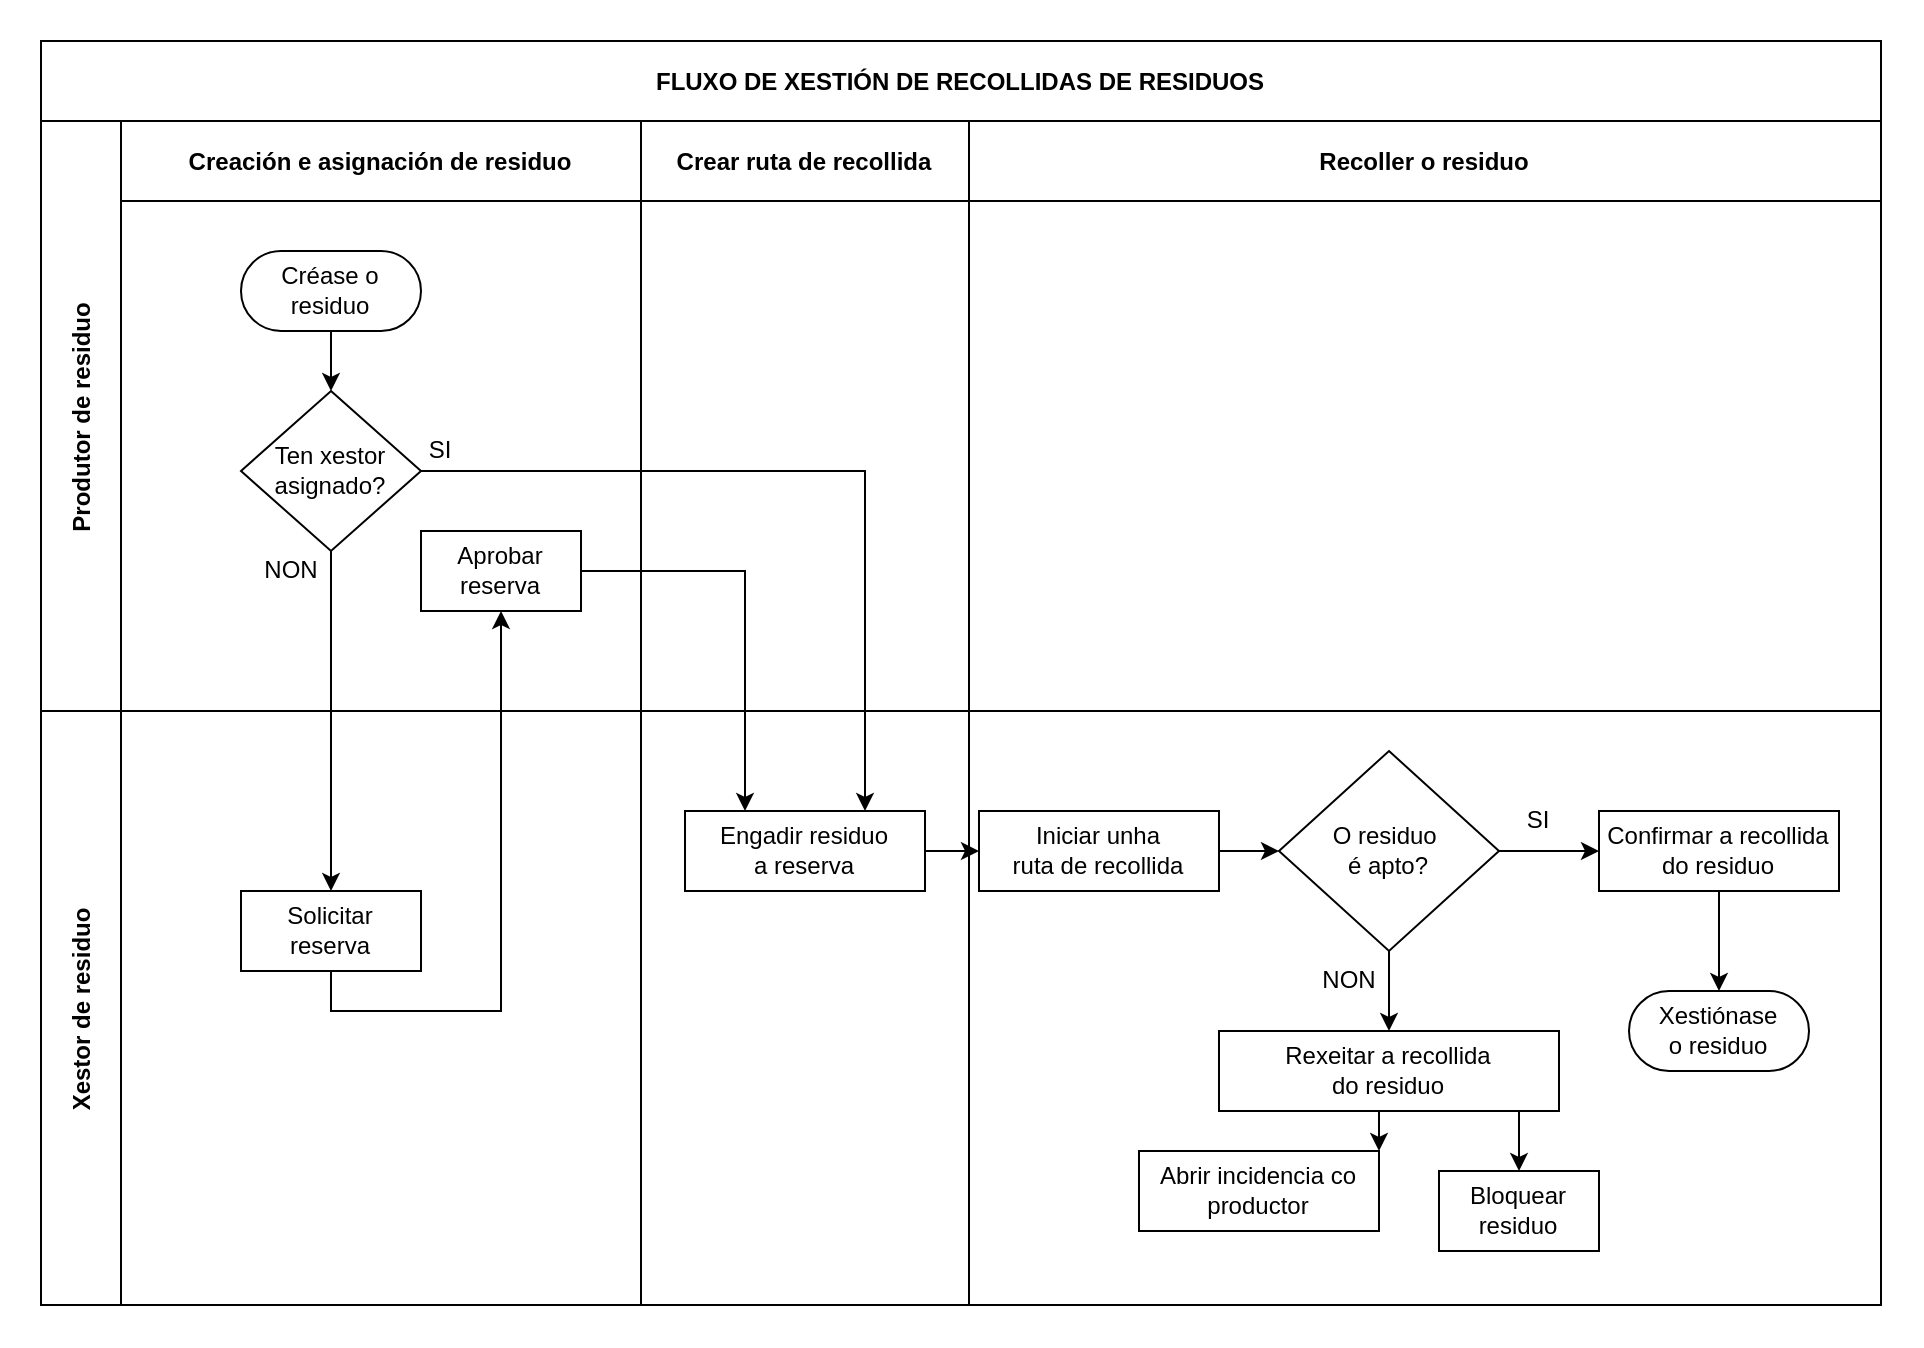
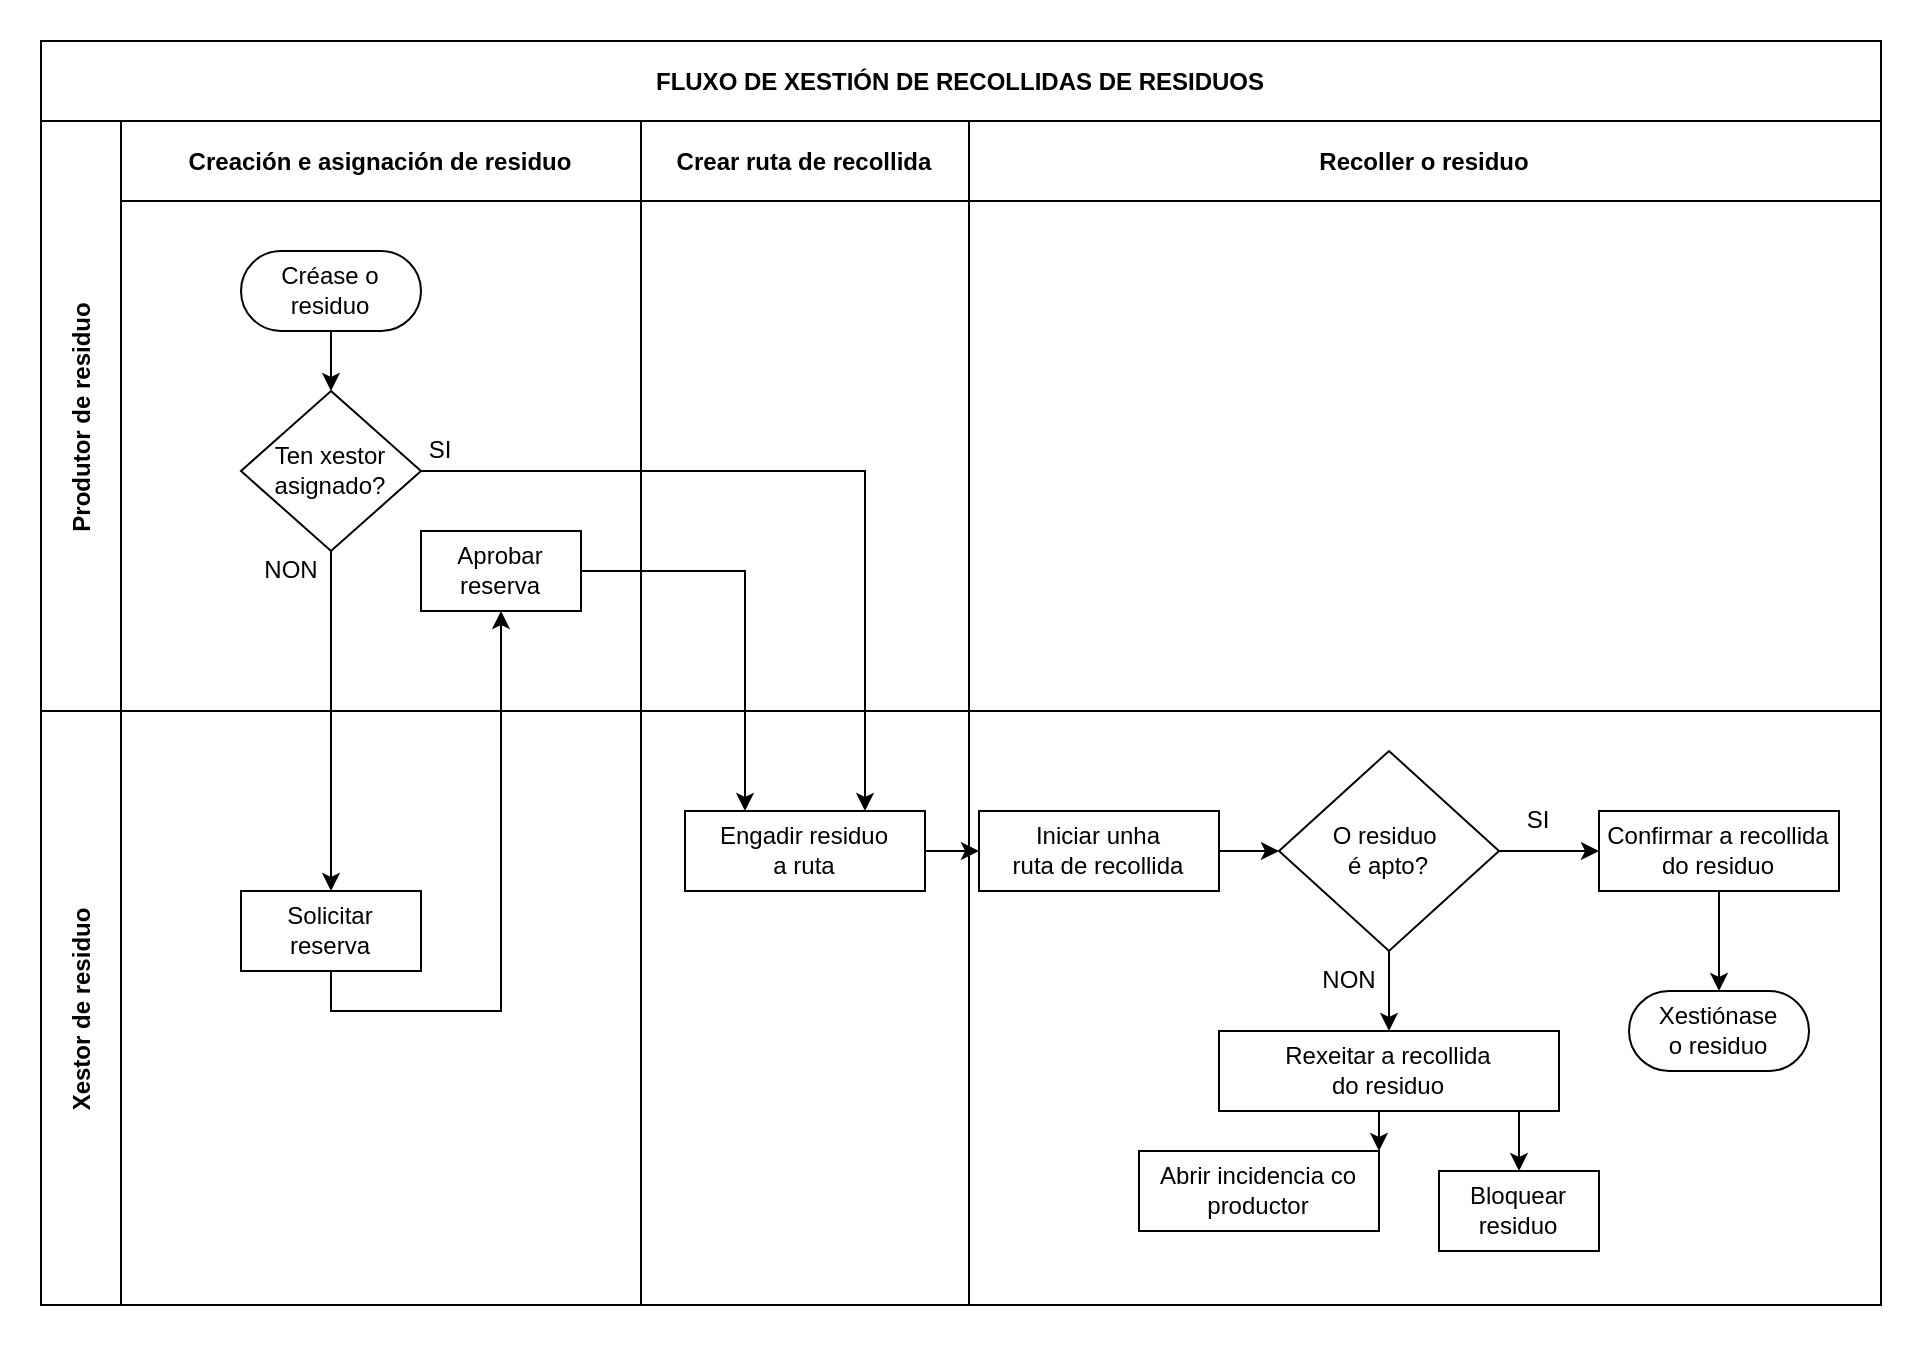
  <mxCell id="0" />
  <mxCell id="1" parent="0" />
  <mxCell id="2" value="FLUXO DE XESTIÓN DE RECOLLIDAS DE RESIDUOS " style="shape=table;childLayout=tableLayout;startSize=40;collapsible=0;recursiveResize=0;expand=0;fillColor=none;fontStyle=1" parent="1" vertex="1"><mxGeometry x="20" y="20" width="920" height="632" as="geometry" /></mxCell>
  <mxCell id="3" value="Produtor de residuo" style="shape=tableRow;horizontal=0;swimlaneHead=0;swimlaneBody=0;top=0;left=0;bottom=0;right=0;fillColor=none;points=[[0,0.5],[1,0.5]];portConstraint=eastwest;startSize=40;collapsible=0;recursiveResize=0;expand=0;fontStyle=1;" parent="2" vertex="1"><mxGeometry y="40" width="920" height="295" as="geometry" /></mxCell>
  <mxCell id="4" value="Creación e asignación de residuo" style="swimlane;swimlaneHead=0;swimlaneBody=0;connectable=0;fillColor=none;startSize=40;collapsible=0;recursiveResize=0;expand=0;fontStyle=1;" parent="3" vertex="1"><mxGeometry x="40" width="260" height="295" as="geometry"><mxRectangle width="260" height="295" as="alternateBounds" /></mxGeometry></mxCell>
  <mxCell id="5" value="&lt;div&gt;Aprobar&lt;/div&gt;&lt;div&gt;reserva&lt;br&gt;&lt;/div&gt;" style="rounded=0;whiteSpace=wrap;html=1;" parent="4" vertex="1"><mxGeometry x="150" y="205" width="80" height="40" as="geometry" /></mxCell>
  <mxCell id="6" value="Créase o residuo" style="rounded=1;whiteSpace=wrap;html=1;arcSize=50;" parent="4" vertex="1"><mxGeometry x="60" y="65" width="90" height="40" as="geometry" /></mxCell>
  <mxCell id="7" style="edgeStyle=orthogonalEdgeStyle;rounded=0;orthogonalLoop=1;jettySize=auto;html=1;" parent="4" source="6" edge="1"><mxGeometry relative="1" as="geometry"><mxPoint x="105.0" y="135" as="targetPoint" /></mxGeometry></mxCell>
  <mxCell id="8" value="Ten xestor asignado?" style="rhombus;whiteSpace=wrap;html=1;" vertex="1" parent="4"><mxGeometry x="60" y="135" width="90" height="80" as="geometry" /></mxCell>
  <mxCell id="9" value="SI" style="text;html=1;align=center;verticalAlign=middle;whiteSpace=wrap;rounded=0;" vertex="1" parent="4"><mxGeometry x="130" y="150" width="60" height="30" as="geometry" /></mxCell>
  <mxCell id="10" value="NON" style="text;html=1;align=center;verticalAlign=middle;resizable=0;points=[];autosize=1;strokeColor=none;fillColor=none;" vertex="1" parent="4"><mxGeometry x="60" y="210" width="50" height="30" as="geometry" /></mxCell>
  <mxCell id="11" value="Crear ruta de recollida" style="swimlane;swimlaneHead=0;swimlaneBody=0;connectable=0;fillColor=none;startSize=40;collapsible=0;recursiveResize=0;expand=0;fontStyle=1;" parent="3" vertex="1"><mxGeometry x="300" width="164" height="295" as="geometry"><mxRectangle width="164" height="295" as="alternateBounds" /></mxGeometry></mxCell>
  <mxCell id="12" value="Recoller o residuo" style="swimlane;swimlaneHead=0;swimlaneBody=0;connectable=0;fillColor=none;startSize=40;collapsible=0;recursiveResize=0;expand=0;fontStyle=1;" parent="3" vertex="1"><mxGeometry x="464" width="456" height="295" as="geometry"><mxRectangle width="456" height="295" as="alternateBounds" /></mxGeometry></mxCell>
  <mxCell id="13" value="Xestor de residuo" style="shape=tableRow;horizontal=0;swimlaneHead=0;swimlaneBody=0;top=0;left=0;bottom=0;right=0;fillColor=none;points=[[0,0.5],[1,0.5]];portConstraint=eastwest;startSize=40;collapsible=0;recursiveResize=0;expand=0;fontStyle=1;" parent="2" vertex="1"><mxGeometry y="335" width="920" height="297" as="geometry" /></mxCell>
  <mxCell id="14" value="" style="swimlane;swimlaneHead=0;swimlaneBody=0;connectable=0;fillColor=none;startSize=0;collapsible=0;recursiveResize=0;expand=0;fontStyle=1;" parent="13" vertex="1"><mxGeometry x="40" width="260" height="297" as="geometry"><mxRectangle width="260" height="297" as="alternateBounds" /></mxGeometry></mxCell>
  <mxCell id="15" value="&lt;div&gt;Solicitar&lt;/div&gt;&lt;div&gt;reserva&lt;br&gt;&lt;/div&gt;" style="rounded=0;whiteSpace=wrap;html=1;" parent="14" vertex="1"><mxGeometry x="60" y="90" width="90" height="40" as="geometry" /></mxCell>
  <mxCell id="16" value="" style="swimlane;swimlaneHead=0;swimlaneBody=0;connectable=0;fillColor=none;startSize=0;collapsible=0;recursiveResize=0;expand=0;fontStyle=1;" parent="13" vertex="1"><mxGeometry x="300" width="164" height="297" as="geometry"><mxRectangle width="164" height="297" as="alternateBounds" /></mxGeometry></mxCell>
  <mxCell id="17" style="edgeStyle=orthogonalEdgeStyle;rounded=0;orthogonalLoop=1;jettySize=auto;html=1;" edge="1" parent="16" source="18" target="20"><mxGeometry relative="1" as="geometry"><mxPoint x="139.0" y="70" as="targetPoint" /></mxGeometry></mxCell>
- <mxCell id="18" value="&lt;div&gt;Engadir residuo&lt;/div&gt;&lt;div&gt;a reserva&lt;br&gt;&lt;/div&gt;" style="rounded=0;whiteSpace=wrap;html=1;" vertex="1" parent="16"><mxGeometry x="22" y="50" width="120" height="40" as="geometry" /></mxCell>
+ <mxCell id="18" value="&lt;div&gt;Engadir residuo&lt;/div&gt;&lt;div&gt;a ruta&lt;br&gt;&lt;/div&gt;" style="rounded=0;whiteSpace=wrap;html=1;" vertex="1" parent="16"><mxGeometry x="22" y="50" width="120" height="40" as="geometry" /></mxCell>
  <mxCell id="19" style="edgeStyle=orthogonalEdgeStyle;rounded=0;orthogonalLoop=1;jettySize=auto;html=1;entryX=0;entryY=0.5;entryDx=0;entryDy=0;" edge="1" parent="16" source="20" target="29"><mxGeometry relative="1" as="geometry" /></mxCell>
  <mxCell id="20" value="&lt;div&gt;Iniciar unha&lt;/div&gt;&lt;div&gt;ruta de recollida&lt;br&gt;&lt;/div&gt;" style="rounded=0;whiteSpace=wrap;html=1;" vertex="1" parent="16"><mxGeometry x="169" y="50" width="120" height="40" as="geometry" /></mxCell>
  <mxCell id="21" style="edgeStyle=orthogonalEdgeStyle;rounded=0;orthogonalLoop=1;jettySize=auto;html=1;" edge="1" parent="16" source="29"><mxGeometry relative="1" as="geometry"><mxPoint x="479.0" y="70" as="targetPoint" /></mxGeometry></mxCell>
  <mxCell id="22" style="edgeStyle=orthogonalEdgeStyle;rounded=0;orthogonalLoop=1;jettySize=auto;html=1;" edge="1" parent="16" source="29" target="25"><mxGeometry relative="1" as="geometry" /></mxCell>
  <mxCell id="23" style="edgeStyle=orthogonalEdgeStyle;rounded=0;orthogonalLoop=1;jettySize=auto;html=1;" edge="1" parent="16" source="24" target="26"><mxGeometry relative="1" as="geometry" /></mxCell>
  <mxCell id="24" value="&lt;div&gt;Confirmar a recollida&lt;/div&gt;&lt;div&gt;do residuo&lt;br&gt;&lt;/div&gt;" style="rounded=0;whiteSpace=wrap;html=1;" vertex="1" parent="16"><mxGeometry x="479" y="50" width="120" height="40" as="geometry" /></mxCell>
  <mxCell id="25" value="&lt;div&gt;Rexeitar a recollida&lt;/div&gt;&lt;div&gt;do residuo&lt;br&gt;&lt;/div&gt;" style="rounded=0;whiteSpace=wrap;html=1;" vertex="1" parent="16"><mxGeometry x="289" y="160" width="170" height="40" as="geometry" /></mxCell>
  <mxCell id="26" value="&lt;div&gt;Xestiónase&lt;/div&gt;&lt;div&gt;o residuo&lt;br&gt;&lt;/div&gt;" style="rounded=1;whiteSpace=wrap;html=1;arcSize=50;" vertex="1" parent="16"><mxGeometry x="494" y="140" width="90" height="40" as="geometry" /></mxCell>
  <mxCell id="27" value="SI" style="text;html=1;align=center;verticalAlign=middle;whiteSpace=wrap;rounded=0;" vertex="1" parent="16"><mxGeometry x="419" y="40" width="60" height="30" as="geometry" /></mxCell>
  <mxCell id="28" value="NON" style="text;html=1;align=center;verticalAlign=middle;resizable=0;points=[];autosize=1;strokeColor=none;fillColor=none;" vertex="1" parent="16"><mxGeometry x="329" y="120" width="50" height="30" as="geometry" /></mxCell>
  <mxCell id="29" value="&lt;div&gt;O residuo&amp;nbsp;&lt;/div&gt;&lt;div&gt;é apto?&lt;/div&gt;" style="rhombus;whiteSpace=wrap;html=1;" vertex="1" parent="16"><mxGeometry x="319" y="20" width="110" height="100" as="geometry" /></mxCell>
  <mxCell id="30" value="" style="swimlane;swimlaneHead=0;swimlaneBody=0;connectable=0;fillColor=none;startSize=0;collapsible=0;recursiveResize=0;expand=0;fontStyle=1;" parent="13" vertex="1"><mxGeometry x="464" width="456" height="297" as="geometry"><mxRectangle width="456" height="297" as="alternateBounds" /></mxGeometry></mxCell>
  <mxCell id="31" value="&lt;div&gt;Abrir incidencia co productor&lt;br&gt;&lt;/div&gt;" style="rounded=0;whiteSpace=wrap;html=1;" vertex="1" parent="30"><mxGeometry x="85" y="220" width="120" height="40" as="geometry" /></mxCell>
  <mxCell id="32" value="Bloquear residuo" style="rounded=0;whiteSpace=wrap;html=1;" vertex="1" parent="30"><mxGeometry x="235" y="230" width="80" height="40" as="geometry" /></mxCell>
  <mxCell id="33" style="edgeStyle=orthogonalEdgeStyle;rounded=0;orthogonalLoop=1;jettySize=auto;html=1;" edge="1" parent="13" source="25" target="31"><mxGeometry relative="1" as="geometry"><Array as="points"><mxPoint x="630" y="220" /><mxPoint x="629" y="220" /></Array></mxGeometry></mxCell>
  <mxCell id="34" style="edgeStyle=orthogonalEdgeStyle;rounded=0;orthogonalLoop=1;jettySize=auto;html=1;entryX=0.5;entryY=0;entryDx=0;entryDy=0;" edge="1" parent="13" source="25" target="32"><mxGeometry relative="1" as="geometry"><Array as="points"><mxPoint x="739" y="210" /><mxPoint x="739" y="210" /></Array></mxGeometry></mxCell>
  <mxCell id="35" value="" style="edgeStyle=orthogonalEdgeStyle;rounded=0;orthogonalLoop=1;jettySize=auto;html=1;exitX=0.5;exitY=1;exitDx=0;exitDy=0;entryX=0.5;entryY=1;entryDx=0;entryDy=0;" parent="2" source="15" target="5" edge="1"><mxGeometry relative="1" as="geometry" /></mxCell>
  <mxCell id="36" style="edgeStyle=orthogonalEdgeStyle;rounded=0;orthogonalLoop=1;jettySize=auto;html=1;exitX=1;exitY=0.5;exitDx=0;exitDy=0;entryX=0.25;entryY=0;entryDx=0;entryDy=0;" edge="1" parent="2" source="5" target="18"><mxGeometry relative="1" as="geometry" /></mxCell>
  <mxCell id="37" style="edgeStyle=orthogonalEdgeStyle;rounded=0;orthogonalLoop=1;jettySize=auto;html=1;" edge="1" parent="2" source="8" target="15"><mxGeometry relative="1" as="geometry" /></mxCell>
  <mxCell id="38" value="" style="edgeStyle=orthogonalEdgeStyle;rounded=0;orthogonalLoop=1;jettySize=auto;html=1;entryX=0.75;entryY=0;entryDx=0;entryDy=0;" edge="1" parent="2" source="8" target="18"><mxGeometry relative="1" as="geometry" /></mxCell>
